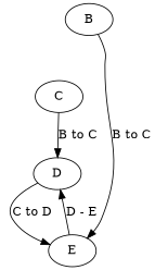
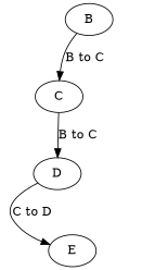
  digraph {
    n1 [label=B]
    n2 [label=C]
    n3 [label=D]
    n4 [label=E]
-   n1 -> n4 [label="B to C"]
+   n1 -> n2 [label="B to C"]
    n2 -> n3 [label="B to C"]
    n3 -> n4 [label="C to D"]
-   n4 -> n3 [label="D - E"]
  }
